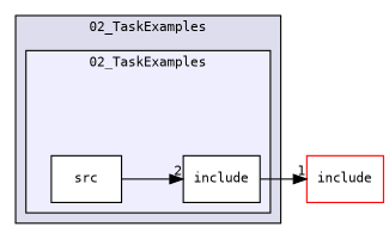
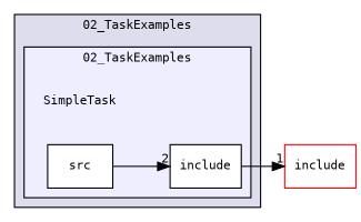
  digraph {
    compound=true
    rankdir=LR
    fontname="DejaVu Sans Mono"
    node [fontname="DejaVu Sans Mono" fontsize=10 shape=box fillcolor=white style=filled]
    edge [labeldistance=1.5 labelfontname=Helvetica labelfontsize=10 fontname="DejaVu Sans Mono"]
+   n1 [label=SimpleTask shape=plaintext fillcolor="" style=""]
    n2 [label=include]
    n3 [label=src]
    n4 [color=red label=include]
    subgraph cluster_1 {
      bgcolor="#ddddee"
      fontsize=10
      label="02_TaskExamples"
      pencolor=black
      subgraph cluster_2 {
        bgcolor="#eeeeff"
        fontsize=10
        pencolor=black
+       n1
        n2
        n3
      }
    }
    n2 -> n4 [headlabel=1]
    n3 -> n2 [headlabel=2]
  }
